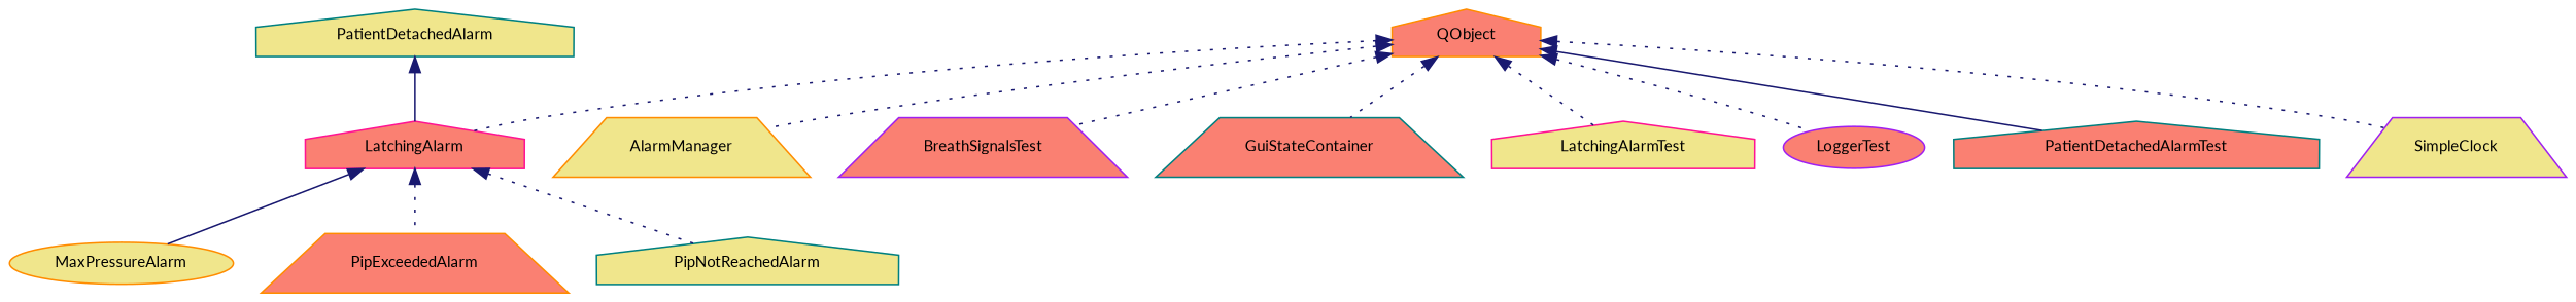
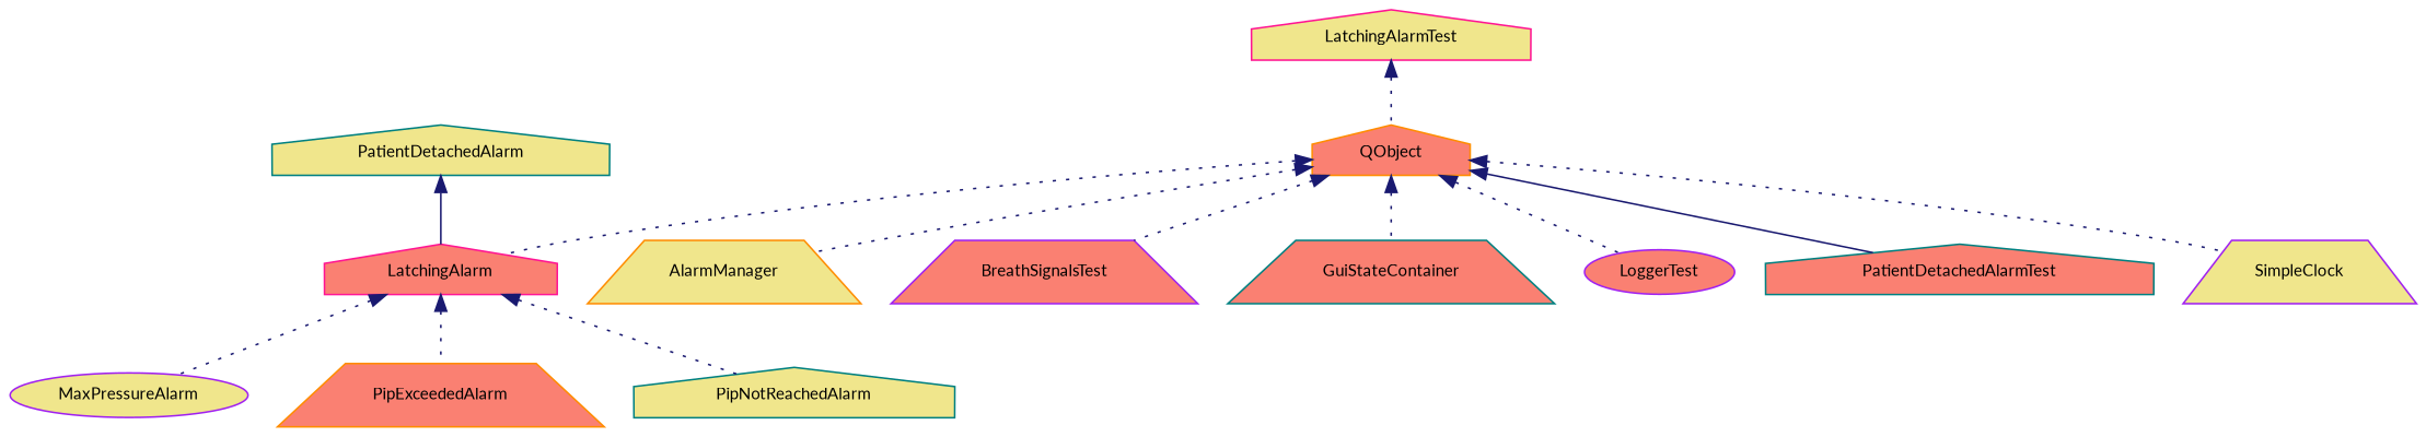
  digraph {
    fontname=Lato
    rankdir=TB
    node [color=purple fillcolor=salmon fontname=Lato fontsize=10 shape=house style=filled]
    edge [color=midnightblue dir=back fontname=Lato fontsize=10 labelfontname=Helvetica labelfontsize=10 style=dotted]
    n1 [color=darkorange height=0.2 label=QObject width=0.4]
    n2 [color=darkorange fillcolor=khaki height=0.2 label=AlarmManager shape=trapezium width=0.4]
    n3 [height=0.2 label=BreathSignalsTest shape=trapezium width=0.4]
    n4 [color=teal height=0.2 label=GuiStateContainer shape=trapezium width=0.4]
    n5 [color=deeppink height=0.2 label=LatchingAlarm width=0.4]
    n6 [color=deeppink fillcolor=khaki height=0.2 label=LatchingAlarmTest width=0.4]
    n7 [height=0.2 label=LoggerTest shape=ellipse width=0.4]
    n8 [color=teal height=0.2 label=PatientDetachedAlarmTest width=0.4]
    n9 [fillcolor=khaki height=0.2 label=SimpleClock shape=trapezium width=0.4]
-   n10 [color=darkorange fillcolor=khaki height=0.2 label=MaxPressureAlarm shape=ellipse width=0.4]
+   n10 [fillcolor=khaki height=0.2 label=MaxPressureAlarm shape=ellipse width=0.4]
    n11 [color=darkorange height=0.2 label=PipExceededAlarm shape=trapezium width=0.4]
    n12 [color=teal fillcolor=khaki height=0.2 label=PipNotReachedAlarm width=0.4]
    n13 [color=teal fillcolor=khaki height=0.2 label=PatientDetachedAlarm width=0.4]
    n1 -> n2
    n1 -> n3
    n1 -> n4
    n1 -> n5
-   n1 -> n6
+   n6 -> n1
    n1 -> n7
    n1 -> n8 [style=solid]
    n1 -> n9
-   n5 -> n10 [style=solid]
+   n5 -> n10
    n5 -> n11
    n5 -> n12
    n13 -> n5 [style=solid]
  }
